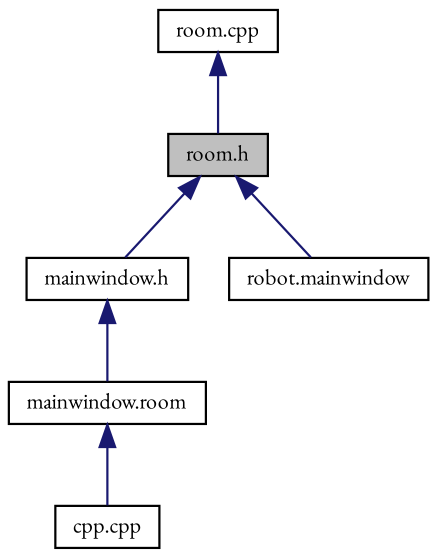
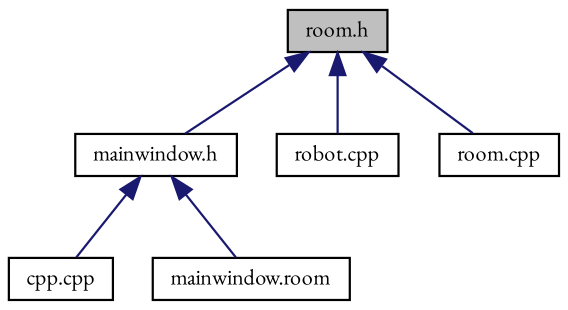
  digraph {
    fontname="EB Garamond"
    node [color=black fillcolor=white fontname="EB Garamond" fontsize=10 shape=record style=filled]
    edge [color=midnightblue dir=back fontname="EB Garamond" fontsize=10 labelfontname=Helvetica labelfontsize=10 style=solid]
    n1 [fillcolor=grey75 fontcolor=black height=0.2 label="room.h" width=0.4]
    n2 [height=0.2 label="mainwindow.h" width=0.4]
-   n3 [height=0.2 label="robot.mainwindow" width=0.4]
+   n3 [height=0.2 label="robot.cpp" width=0.4]
    n4 [height=0.2 label="room.cpp" width=0.4]
    n5 [height=0.2 label="cpp.cpp" width=0.4]
    n6 [height=0.2 label="mainwindow.room" width=0.4]
    n1 -> n2
    n1 -> n3
-   n4 -> n1
-   n6 -> n5
+   n1 -> n4
+   n2 -> n5
    n2 -> n6
  }
